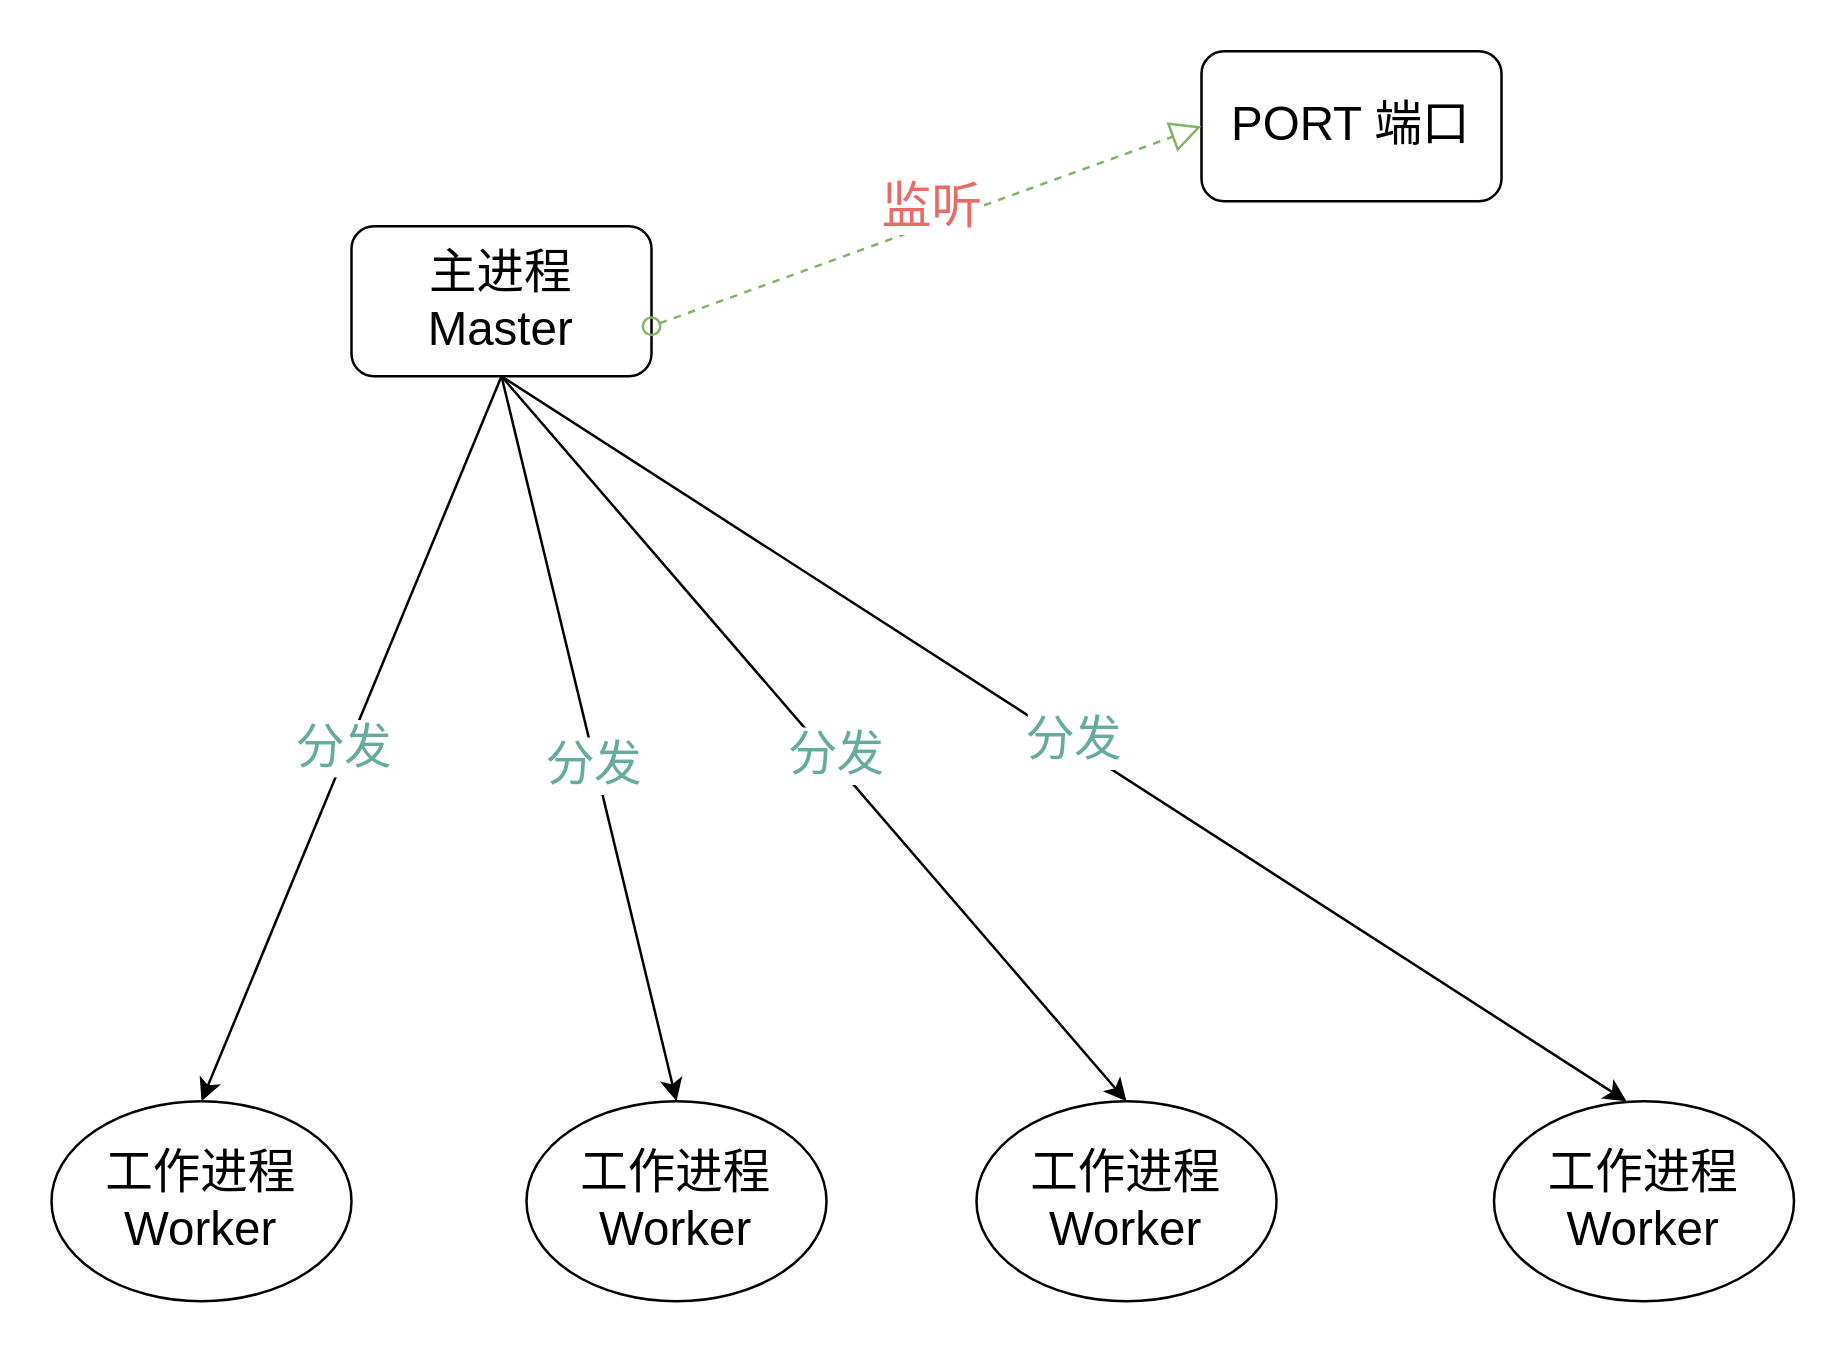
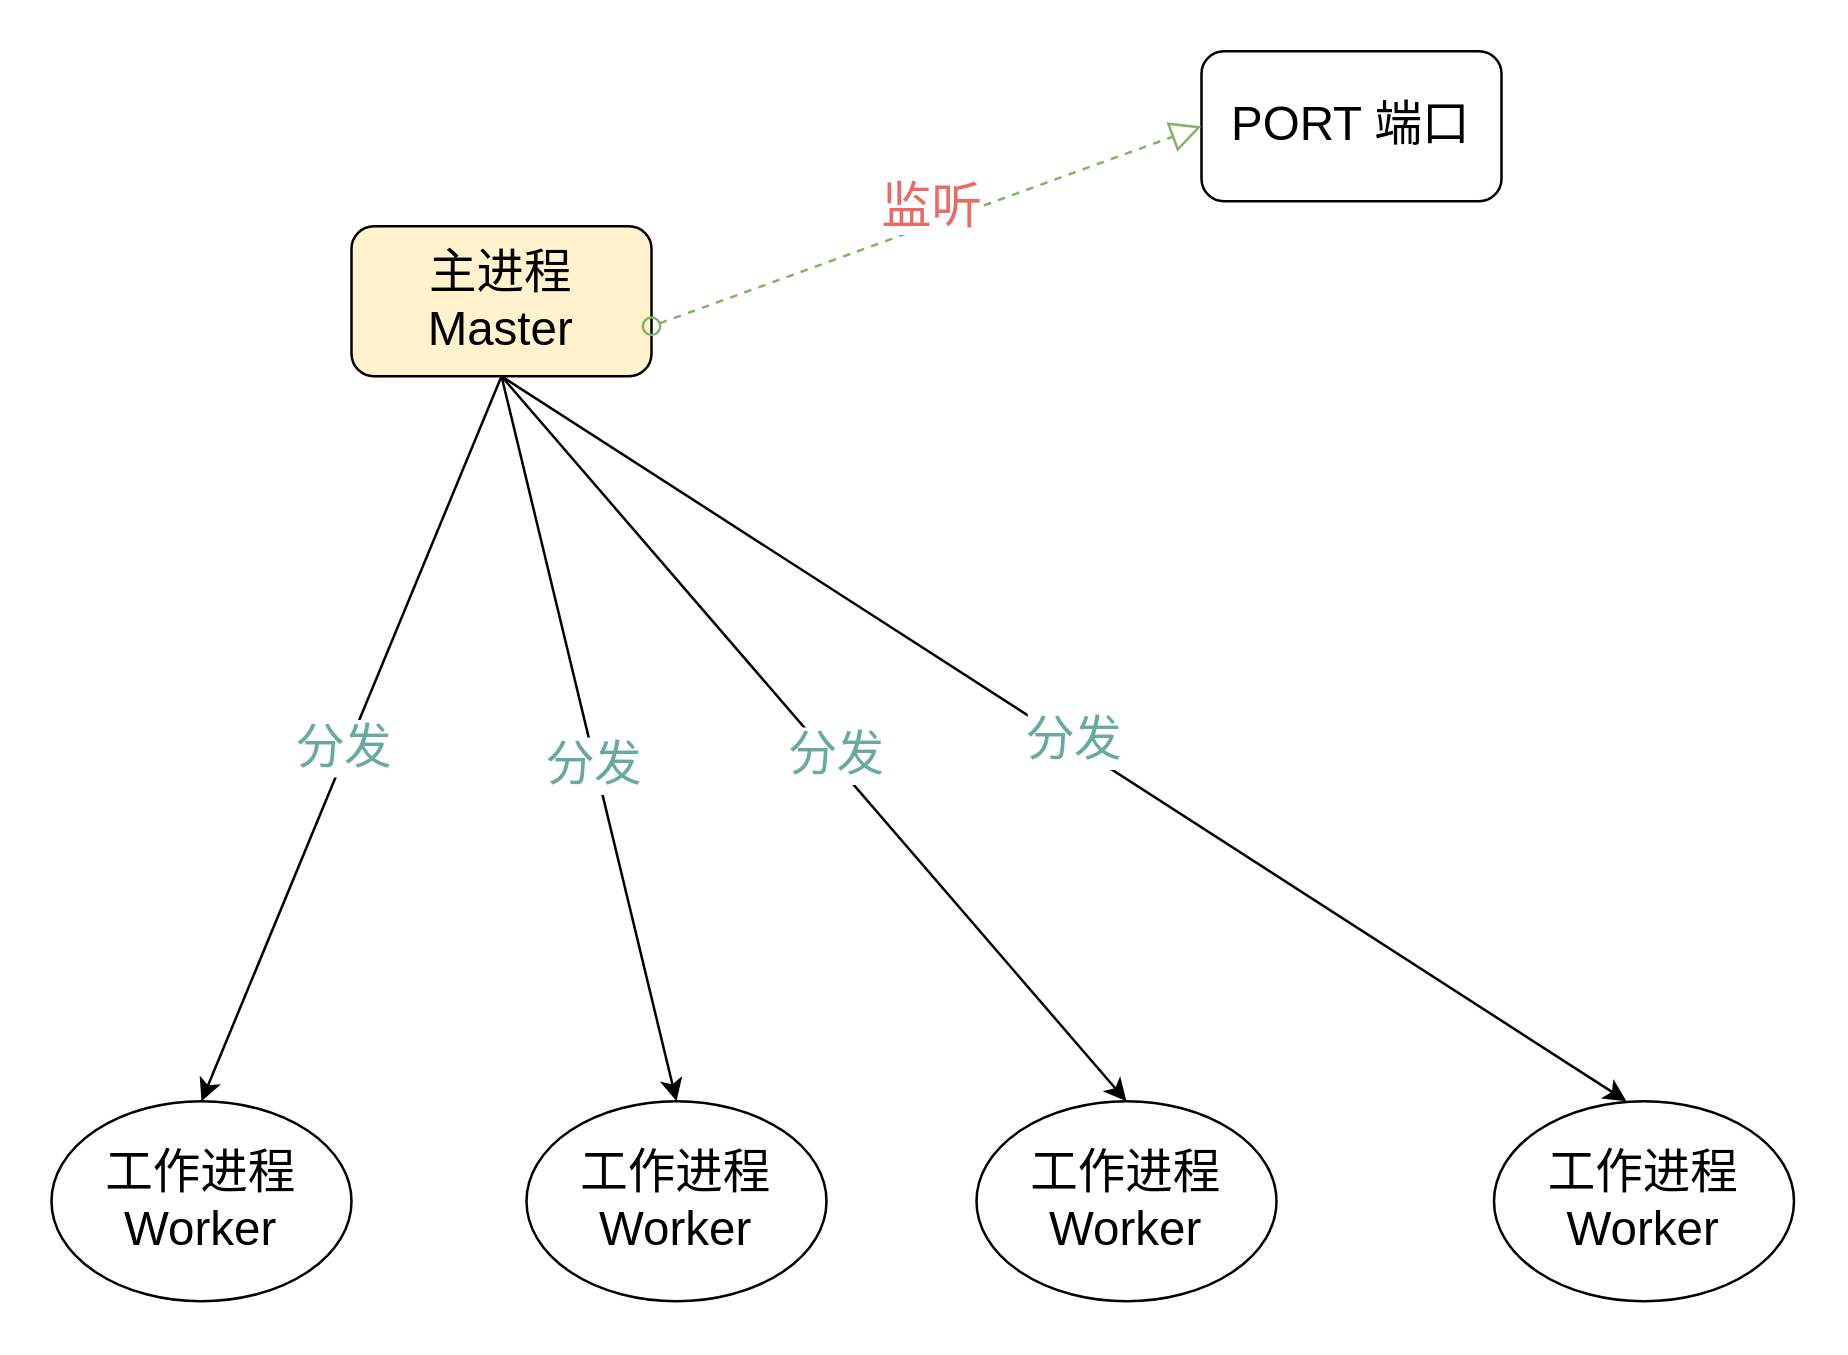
  <mxCell id="0" />
  <mxCell id="1" parent="0" />
- <mxCell id="2" value="主进程 Master" style="rounded=1;whiteSpace=wrap;html=1;fontSize=19;" parent="1" vertex="1"><mxGeometry x="140" y="90" width="120" height="60" as="geometry" /></mxCell>
+ <mxCell id="2" value="主进程 Master" style="rounded=1;whiteSpace=wrap;html=1;fontSize=19;fillColor=#fff2cc;" parent="1" vertex="1"><mxGeometry x="140" y="90" width="120" height="60" as="geometry" /></mxCell>
  <mxCell id="3" value="工作进程Worker" style="ellipse;whiteSpace=wrap;html=1;fontSize=19;" parent="1" vertex="1"><mxGeometry x="20" y="440" width="120" height="80" as="geometry" /></mxCell>
  <mxCell id="4" value="&lt;span style=&quot;font-size: 19px ; white-space: normal&quot;&gt;工作进程Worker&lt;/span&gt;" style="ellipse;whiteSpace=wrap;html=1;" parent="1" vertex="1"><mxGeometry x="210" y="440" width="120" height="80" as="geometry" /></mxCell>
  <mxCell id="5" value="&lt;span style=&quot;font-size: 19px ; white-space: normal&quot;&gt;工作进程Worker&lt;/span&gt;" style="ellipse;whiteSpace=wrap;html=1;" parent="1" vertex="1"><mxGeometry x="390" y="440" width="120" height="80" as="geometry" /></mxCell>
  <mxCell id="6" value="&lt;span style=&quot;font-size: 19px ; white-space: normal&quot;&gt;工作进程Worker&lt;/span&gt;" style="ellipse;whiteSpace=wrap;html=1;" parent="1" vertex="1"><mxGeometry x="597" y="440" width="120" height="80" as="geometry" /></mxCell>
  <mxCell id="7" value="" style="endArrow=classic;html=1;exitX=0.5;exitY=1;exitDx=0;exitDy=0;entryX=0.5;entryY=0;entryDx=0;entryDy=0;" parent="1" source="2" target="3" edge="1"><mxGeometry width="50" height="50" relative="1" as="geometry"><mxPoint x="160" y="370" as="sourcePoint" /><mxPoint x="210" y="320" as="targetPoint" /></mxGeometry></mxCell>
  <mxCell id="8" value="分发" style="text;html=1;resizable=0;points=[];align=center;verticalAlign=middle;labelBackgroundColor=#ffffff;fontSize=19;fontColor=#67AB9F;" parent="7" vertex="1" connectable="0"><mxGeometry x="0.035" y="-2" relative="1" as="geometry"><mxPoint as="offset" /></mxGeometry></mxCell>
  <mxCell id="9" value="" style="endArrow=classic;html=1;entryX=0.5;entryY=0;entryDx=0;entryDy=0;" parent="1" target="4" edge="1"><mxGeometry width="50" height="50" relative="1" as="geometry"><mxPoint x="200" y="150" as="sourcePoint" /><mxPoint x="150" y="460" as="targetPoint" /></mxGeometry></mxCell>
  <mxCell id="10" value="&lt;span style=&quot;color: rgb(103 , 171 , 159) ; font-size: 19px&quot;&gt;分发&lt;/span&gt;" style="text;html=1;resizable=0;points=[];align=center;verticalAlign=middle;labelBackgroundColor=#ffffff;" parent="9" vertex="1" connectable="0"><mxGeometry x="0.08" y="-1" relative="1" as="geometry"><mxPoint y="-1" as="offset" /></mxGeometry></mxCell>
  <mxCell id="11" value="" style="endArrow=classic;html=1;exitX=0.5;exitY=1;exitDx=0;exitDy=0;entryX=0.5;entryY=0;entryDx=0;entryDy=0;" parent="1" source="2" edge="1"><mxGeometry width="50" height="50" relative="1" as="geometry"><mxPoint x="910" y="230" as="sourcePoint" /><mxPoint x="650" y="440" as="targetPoint" /></mxGeometry></mxCell>
  <mxCell id="12" value="&lt;span style=&quot;color: rgb(103 , 171 , 159) ; font-size: 19px&quot;&gt;分发&lt;/span&gt;" style="text;html=1;resizable=0;points=[];align=center;verticalAlign=middle;labelBackgroundColor=#ffffff;" parent="11" vertex="1" connectable="0"><mxGeometry x="0.013" y="2" relative="1" as="geometry"><mxPoint as="offset" /></mxGeometry></mxCell>
  <mxCell id="13" value="" style="endArrow=classic;html=1;entryX=0.5;entryY=0;entryDx=0;entryDy=0;" parent="1" target="5" edge="1"><mxGeometry width="50" height="50" relative="1" as="geometry"><mxPoint x="200" y="150" as="sourcePoint" /><mxPoint x="50" y="430" as="targetPoint" /></mxGeometry></mxCell>
  <mxCell id="14" value="&lt;span style=&quot;color: rgb(103 , 171 , 159) ; font-size: 19px&quot;&gt;分发&lt;/span&gt;" style="text;html=1;resizable=0;points=[];align=center;verticalAlign=middle;labelBackgroundColor=#ffffff;" parent="13" vertex="1" connectable="0"><mxGeometry x="0.05" y="3" relative="1" as="geometry"><mxPoint y="1" as="offset" /></mxGeometry></mxCell>
  <mxCell id="15" value="&lt;font style=&quot;font-size: 19px&quot;&gt;PORT 端口&lt;/font&gt;" style="rounded=1;whiteSpace=wrap;html=1;" parent="1" vertex="1"><mxGeometry x="480" y="20" width="120" height="60" as="geometry" /></mxCell>
  <mxCell id="16" value="" style="startArrow=oval;startFill=0;startSize=7;endArrow=block;endFill=0;endSize=10;dashed=1;html=1;fillColor=#d5e8d4;strokeColor=#82b366;entryX=0;entryY=0.5;entryDx=0;entryDy=0;" parent="1" target="15" edge="1"><mxGeometry width="100" relative="1" as="geometry"><mxPoint x="260" y="130" as="sourcePoint" /><mxPoint x="360" y="130" as="targetPoint" /></mxGeometry></mxCell>
  <mxCell id="17" value="监听" style="text;html=1;resizable=0;points=[];align=center;verticalAlign=middle;labelBackgroundColor=#ffffff;fontColor=#EA6B66;fontSize=20;" parent="16" vertex="1" connectable="0"><mxGeometry x="-0.019" y="-4" relative="1" as="geometry"><mxPoint x="2.5" y="-14" as="offset" /></mxGeometry></mxCell>
